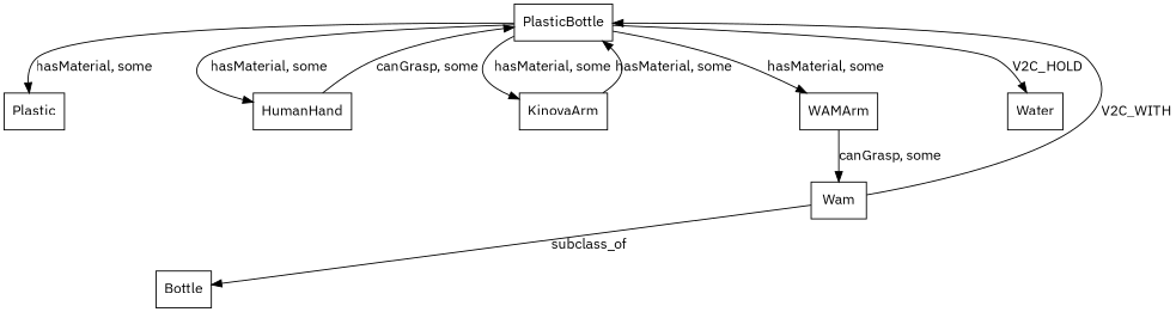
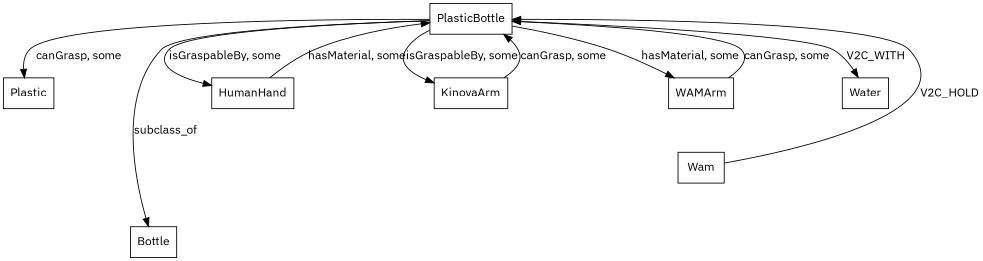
  digraph {
    fontname="IBM Plex Sans"
    node [fontname="IBM Plex Sans" shape=box]
    edge [fontname="IBM Plex Sans"]
    PlasticBottle
    Plastic
    Bottle
    HumanHand
    KinovaArm
    WAMArm
    Water
    Wam
-   PlasticBottle -> Plastic [label="hasMaterial, some"]
-   Wam -> Bottle [label=subclass_of]
-   PlasticBottle -> HumanHand [label="hasMaterial, some"]
-   PlasticBottle -> KinovaArm [label="hasMaterial, some"]
+   PlasticBottle -> Plastic [label="canGrasp, some"]
+   PlasticBottle -> Bottle [label=subclass_of]
+   PlasticBottle -> HumanHand [label="isGraspableBy, some"]
+   PlasticBottle -> KinovaArm [label="isGraspableBy, some"]
    PlasticBottle -> WAMArm [label="hasMaterial, some"]
-   PlasticBottle -> Water [label=V2C_HOLD]
-   HumanHand -> PlasticBottle [label="canGrasp, some"]
-   KinovaArm -> PlasticBottle [label="hasMaterial, some"]
-   WAMArm -> Wam [label="canGrasp, some"]
-   Wam -> PlasticBottle [label=V2C_WITH]
+   PlasticBottle -> Water [label=V2C_WITH]
+   HumanHand -> PlasticBottle [label="hasMaterial, some"]
+   KinovaArm -> PlasticBottle [label="canGrasp, some"]
+   WAMArm -> PlasticBottle [label="canGrasp, some"]
+   Wam -> PlasticBottle [label=V2C_HOLD]
  }
